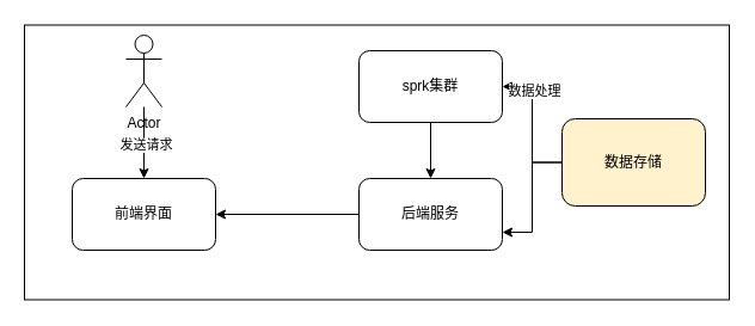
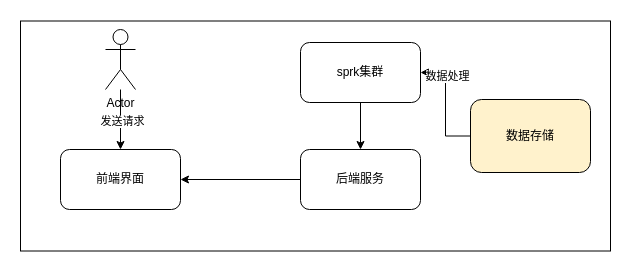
  <mxCell id="0" />
  <mxCell id="1" parent="0" />
  <mxCell id="2" value="" style="rounded=0;whiteSpace=wrap;html=1;" vertex="1" parent="1"><mxGeometry x="20" y="20.5" width="590" height="230" as="geometry" /></mxCell>
  <mxCell id="3" style="edgeStyle=orthogonalEdgeStyle;rounded=0;orthogonalLoop=1;jettySize=auto;html=1;" edge="1" parent="1" source="4"><mxGeometry relative="1" as="geometry"><mxPoint x="180" y="179" as="targetPoint" /></mxGeometry></mxCell>
  <mxCell id="4" value="后端服务" style="rounded=1;whiteSpace=wrap;html=1;" vertex="1" parent="1"><mxGeometry x="300" y="149" width="120" height="60" as="geometry" /></mxCell>
  <mxCell id="5" style="edgeStyle=orthogonalEdgeStyle;rounded=0;orthogonalLoop=1;jettySize=auto;html=1;exitX=0.5;exitY=1;exitDx=0;exitDy=0;" edge="1" parent="1" source="6" target="4"><mxGeometry relative="1" as="geometry" /></mxCell>
  <mxCell id="6" value="sprk集群" style="rounded=1;whiteSpace=wrap;html=1;" vertex="1" parent="1"><mxGeometry x="300" y="42" width="120" height="60" as="geometry" /></mxCell>
  <mxCell id="7" value="前端界面" style="rounded=1;whiteSpace=wrap;html=1;" vertex="1" parent="1"><mxGeometry x="60" y="149" width="120" height="60" as="geometry" /></mxCell>
  <mxCell id="8" style="edgeStyle=orthogonalEdgeStyle;rounded=0;orthogonalLoop=1;jettySize=auto;html=1;entryX=1;entryY=0.5;entryDx=0;entryDy=0;" edge="1" parent="1" source="11" target="6"><mxGeometry relative="1" as="geometry" /></mxCell>
  <mxCell id="9" value="数据处理" style="edgeLabel;html=1;align=center;verticalAlign=middle;resizable=0;points=[];" vertex="1" connectable="0" parent="8"><mxGeometry x="0.497" y="-1" relative="1" as="geometry"><mxPoint as="offset" /></mxGeometry></mxCell>
- <mxCell id="10" style="edgeStyle=orthogonalEdgeStyle;rounded=0;orthogonalLoop=1;jettySize=auto;html=1;entryX=1;entryY=0.75;entryDx=0;entryDy=0;" edge="1" parent="1" source="11" target="4"><mxGeometry relative="1" as="geometry" /></mxCell>
  <mxCell id="11" value="数据存储" style="rounded=1;whiteSpace=wrap;html=1;fillColor=#fff2cc;" vertex="1" parent="1"><mxGeometry x="470" y="99" width="120" height="73" as="geometry" /></mxCell>
  <mxCell id="12" value="" style="edgeStyle=orthogonalEdgeStyle;rounded=0;orthogonalLoop=1;jettySize=auto;html=1;" edge="1" parent="1" source="14" target="7"><mxGeometry relative="1" as="geometry" /></mxCell>
  <mxCell id="13" value="发送请求" style="edgeLabel;html=1;align=center;verticalAlign=middle;resizable=0;points=[];" vertex="1" connectable="0" parent="12"><mxGeometry x="0.018" y="1" relative="1" as="geometry"><mxPoint as="offset" /></mxGeometry></mxCell>
  <mxCell id="14" value="Actor" style="shape=umlActor;verticalLabelPosition=bottom;verticalAlign=top;html=1;outlineConnect=0;" vertex="1" parent="1"><mxGeometry x="105" y="29" width="30" height="60" as="geometry" /></mxCell>
